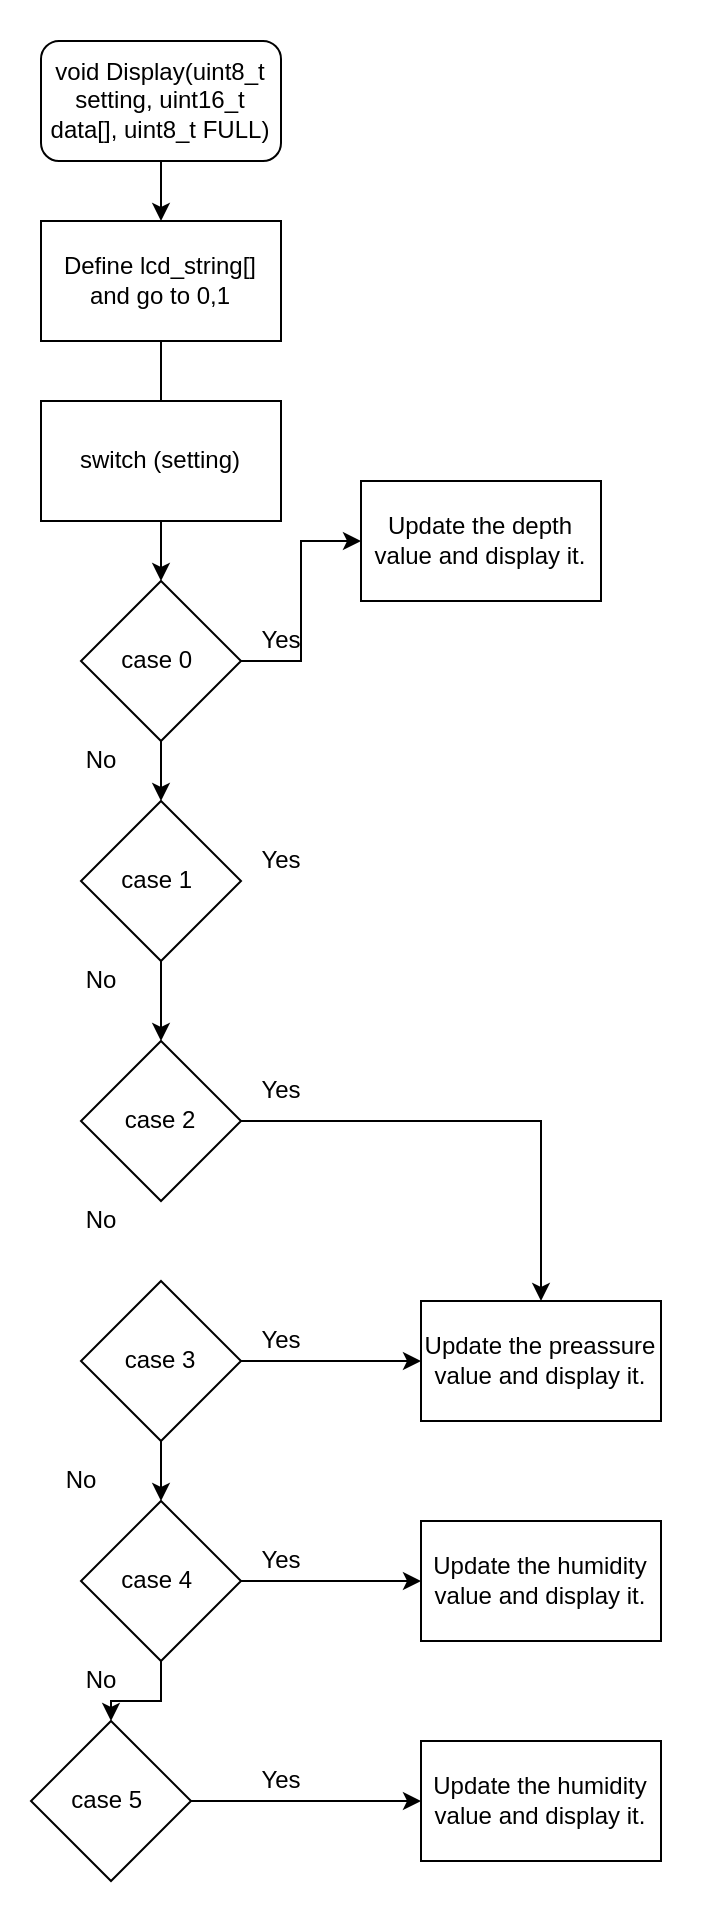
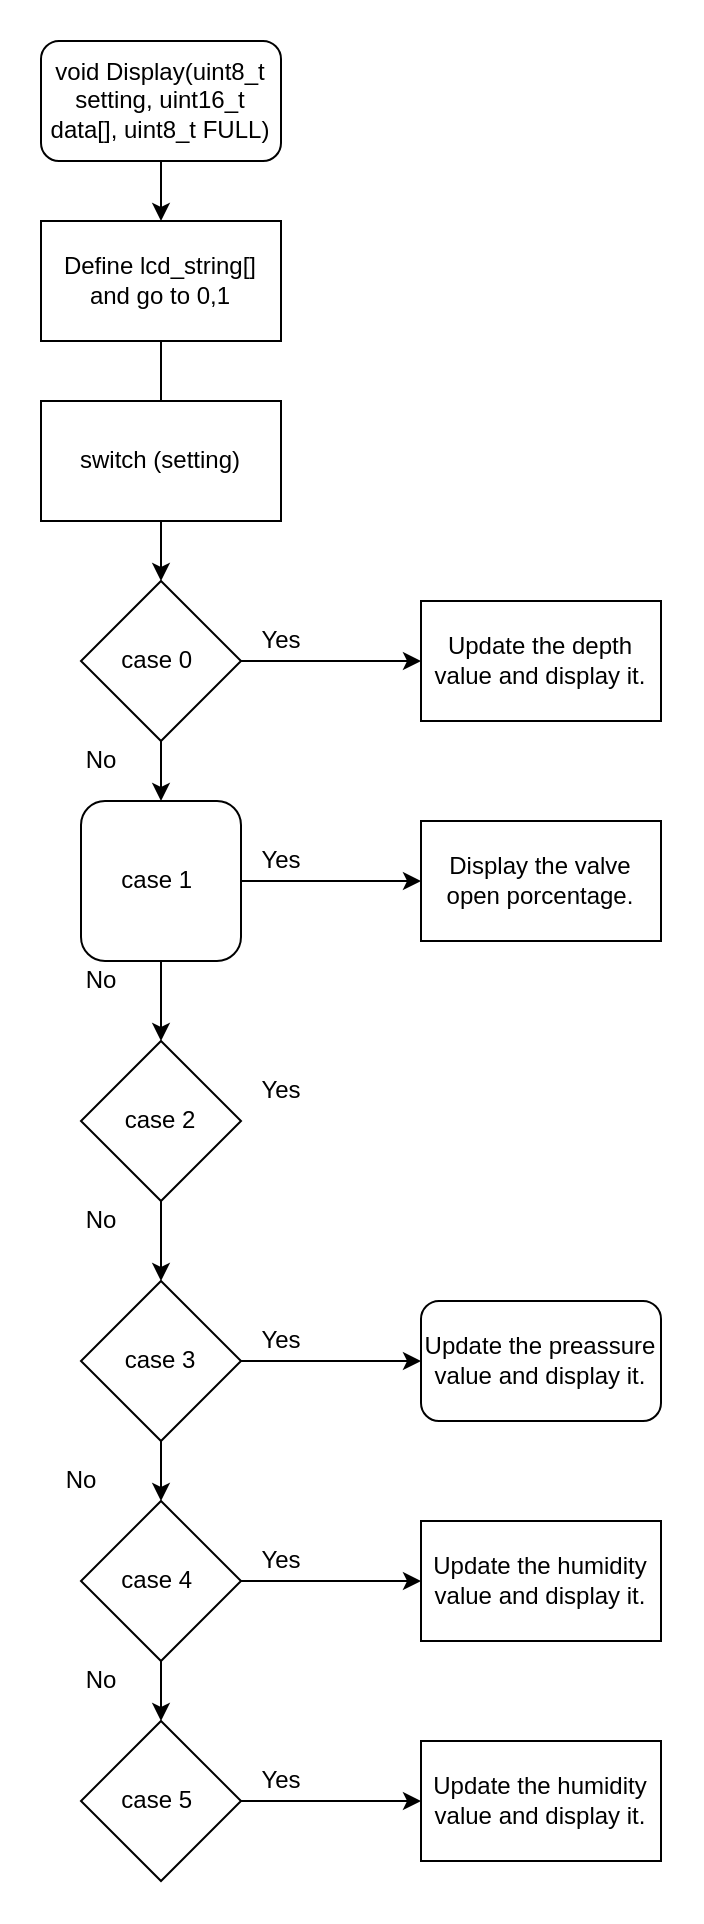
  <mxCell id="0" />
  <mxCell id="1" parent="0" />
  <mxCell id="2" value="" style="edgeStyle=orthogonalEdgeStyle;rounded=0;orthogonalLoop=1;jettySize=auto;html=1;" parent="1" source="3" target="5" edge="1"><mxGeometry relative="1" as="geometry" /></mxCell>
  <mxCell id="3" value="void Display(uint8_t setting, uint16_t data[], uint8_t FULL)" style="rounded=1;whiteSpace=wrap;html=1;" parent="1" vertex="1"><mxGeometry x="20" y="20" width="120" height="60" as="geometry" /></mxCell>
  <mxCell id="4" value="" style="edgeStyle=orthogonalEdgeStyle;rounded=0;orthogonalLoop=1;jettySize=auto;html=1;endArrow=none;" parent="1" source="5" target="10" edge="1"><mxGeometry relative="1" as="geometry" /></mxCell>
  <mxCell id="5" value="Define lcd_string[]&lt;br&gt;and go to 0,1" style="rounded=0;whiteSpace=wrap;html=1;" parent="1" vertex="1"><mxGeometry x="20" y="110" width="120" height="60" as="geometry" /></mxCell>
  <mxCell id="6" value="" style="edgeStyle=orthogonalEdgeStyle;rounded=0;orthogonalLoop=1;jettySize=auto;html=1;" parent="1" source="8" target="15" edge="1"><mxGeometry relative="1" as="geometry" /></mxCell>
  <mxCell id="7" value="" style="edgeStyle=orthogonalEdgeStyle;rounded=0;orthogonalLoop=1;jettySize=auto;html=1;" edge="1" parent="1" source="8" target="22"><mxGeometry relative="1" as="geometry" /></mxCell>
  <mxCell id="8" value="case 0&amp;nbsp;" style="rhombus;whiteSpace=wrap;html=1;" parent="1" vertex="1"><mxGeometry x="40" y="290" width="80" height="80" as="geometry" /></mxCell>
  <mxCell id="9" value="" style="edgeStyle=orthogonalEdgeStyle;rounded=0;orthogonalLoop=1;jettySize=auto;html=1;" parent="1" source="10" target="8" edge="1"><mxGeometry relative="1" as="geometry" /></mxCell>
  <mxCell id="10" value="&lt;span&gt;switch (setting)&lt;/span&gt;" style="rounded=0;whiteSpace=wrap;html=1;" parent="1" vertex="1"><mxGeometry x="20" y="200" width="120" height="60" as="geometry" /></mxCell>
- <mxCell id="11" value="" style="edgeStyle=orthogonalEdgeStyle;rounded=0;orthogonalLoop=1;jettySize=auto;html=1;" parent="1" source="12" target="24" edge="1"><mxGeometry relative="1" as="geometry" /></mxCell>
+ <mxCell id="11" value="" style="edgeStyle=orthogonalEdgeStyle;rounded=0;orthogonalLoop=1;jettySize=auto;html=1;" parent="1" source="12" target="18" edge="1"><mxGeometry relative="1" as="geometry" /></mxCell>
  <mxCell id="12" value="case 2" style="rhombus;whiteSpace=wrap;html=1;" parent="1" vertex="1"><mxGeometry x="40" y="520" width="80" height="80" as="geometry" /></mxCell>
  <mxCell id="13" style="edgeStyle=orthogonalEdgeStyle;rounded=0;orthogonalLoop=1;jettySize=auto;html=1;exitX=0.5;exitY=1;exitDx=0;exitDy=0;entryX=0.5;entryY=0;entryDx=0;entryDy=0;" parent="1" source="15" target="12" edge="1"><mxGeometry relative="1" as="geometry" /></mxCell>
- <mxCell id="15" value="case 1&amp;nbsp;" style="rhombus;whiteSpace=wrap;html=1;" parent="1" vertex="1"><mxGeometry x="40" y="400" width="80" height="80" as="geometry" /></mxCell>
+ <mxCell id="14" value="" style="edgeStyle=orthogonalEdgeStyle;rounded=0;orthogonalLoop=1;jettySize=auto;html=1;" edge="1" parent="1" source="15" target="23"><mxGeometry relative="1" as="geometry" /></mxCell>
+ <mxCell id="15" value="case 1&amp;nbsp;" style="whiteSpace=wrap;html=1;rounded=1;" parent="1" vertex="1"><mxGeometry x="40" y="400" width="80" height="80" as="geometry" /></mxCell>
  <mxCell id="16" value="" style="edgeStyle=orthogonalEdgeStyle;rounded=0;orthogonalLoop=1;jettySize=auto;html=1;" parent="1" source="18" target="21" edge="1"><mxGeometry relative="1" as="geometry" /></mxCell>
  <mxCell id="17" value="" style="edgeStyle=orthogonalEdgeStyle;rounded=0;orthogonalLoop=1;jettySize=auto;html=1;" edge="1" parent="1" source="18" target="24"><mxGeometry relative="1" as="geometry" /></mxCell>
  <mxCell id="18" value="case 3" style="rhombus;whiteSpace=wrap;html=1;" parent="1" vertex="1"><mxGeometry x="40" y="640" width="80" height="80" as="geometry" /></mxCell>
  <mxCell id="19" value="" style="edgeStyle=orthogonalEdgeStyle;rounded=0;orthogonalLoop=1;jettySize=auto;html=1;" edge="1" parent="1" source="21" target="25"><mxGeometry relative="1" as="geometry" /></mxCell>
  <mxCell id="20" value="" style="edgeStyle=orthogonalEdgeStyle;rounded=0;orthogonalLoop=1;jettySize=auto;html=1;" edge="1" parent="1" source="21" target="32"><mxGeometry relative="1" as="geometry" /></mxCell>
  <mxCell id="21" value="case 4&amp;nbsp;" style="rhombus;whiteSpace=wrap;html=1;" parent="1" vertex="1"><mxGeometry x="40" y="750" width="80" height="80" as="geometry" /></mxCell>
- <mxCell id="22" value="Update the depth value and display it." style="rounded=0;whiteSpace=wrap;html=1;" vertex="1" parent="1"><mxGeometry x="180" y="240" width="120" height="60" as="geometry" /></mxCell>
- <mxCell id="24" value="Update the preassure value and display it." style="rounded=0;whiteSpace=wrap;html=1;" vertex="1" parent="1"><mxGeometry x="210" y="650" width="120" height="60" as="geometry" /></mxCell>
+ <mxCell id="22" value="Update the depth value and display it." style="rounded=0;whiteSpace=wrap;html=1;" vertex="1" parent="1"><mxGeometry x="210" y="300" width="120" height="60" as="geometry" /></mxCell>
+ <mxCell id="23" value="Display the valve open porcentage." style="rounded=0;whiteSpace=wrap;html=1;" vertex="1" parent="1"><mxGeometry x="210" y="410" width="120" height="60" as="geometry" /></mxCell>
+ <mxCell id="24" value="Update the preassure value and display it." style="whiteSpace=wrap;html=1;rounded=1;" vertex="1" parent="1"><mxGeometry x="210" y="650" width="120" height="60" as="geometry" /></mxCell>
  <mxCell id="25" value="Update the humidity value and display it." style="rounded=0;whiteSpace=wrap;html=1;" vertex="1" parent="1"><mxGeometry x="210" y="760" width="120" height="60" as="geometry" /></mxCell>
  <mxCell id="26" value="Yes" style="text;html=1;align=center;verticalAlign=middle;resizable=0;points=[];autosize=1;strokeColor=none;fillColor=none;" vertex="1" parent="1"><mxGeometry x="120" y="310" width="40" height="20" as="geometry" /></mxCell>
  <mxCell id="27" value="Yes" style="text;html=1;align=center;verticalAlign=middle;resizable=0;points=[];autosize=1;strokeColor=none;fillColor=none;" vertex="1" parent="1"><mxGeometry x="120" y="420" width="40" height="20" as="geometry" /></mxCell>
  <mxCell id="28" value="Yes" style="text;html=1;align=center;verticalAlign=middle;resizable=0;points=[];autosize=1;strokeColor=none;fillColor=none;" vertex="1" parent="1"><mxGeometry x="120" y="535" width="40" height="20" as="geometry" /></mxCell>
  <mxCell id="29" value="Yes" style="text;html=1;align=center;verticalAlign=middle;resizable=0;points=[];autosize=1;strokeColor=none;fillColor=none;" vertex="1" parent="1"><mxGeometry x="120" y="660" width="40" height="20" as="geometry" /></mxCell>
  <mxCell id="30" value="Yes" style="text;html=1;align=center;verticalAlign=middle;resizable=0;points=[];autosize=1;strokeColor=none;fillColor=none;" vertex="1" parent="1"><mxGeometry x="120" y="770" width="40" height="20" as="geometry" /></mxCell>
  <mxCell id="31" value="" style="edgeStyle=orthogonalEdgeStyle;rounded=0;orthogonalLoop=1;jettySize=auto;html=1;" edge="1" parent="1" source="32" target="33"><mxGeometry relative="1" as="geometry" /></mxCell>
- <mxCell id="32" value="case 5&amp;nbsp;" style="rhombus;whiteSpace=wrap;html=1;" vertex="1" parent="1"><mxGeometry x="15" y="860" width="80" height="80" as="geometry" /></mxCell>
+ <mxCell id="32" value="case 5&amp;nbsp;" style="rhombus;whiteSpace=wrap;html=1;" vertex="1" parent="1"><mxGeometry x="40" y="860" width="80" height="80" as="geometry" /></mxCell>
  <mxCell id="33" value="Update the humidity value and display it." style="rounded=0;whiteSpace=wrap;html=1;" vertex="1" parent="1"><mxGeometry x="210" y="870" width="120" height="60" as="geometry" /></mxCell>
  <mxCell id="34" value="Yes" style="text;html=1;align=center;verticalAlign=middle;resizable=0;points=[];autosize=1;strokeColor=none;fillColor=none;" vertex="1" parent="1"><mxGeometry x="120" y="880" width="40" height="20" as="geometry" /></mxCell>
  <mxCell id="35" value="No" style="text;html=1;align=center;verticalAlign=middle;resizable=0;points=[];autosize=1;strokeColor=none;fillColor=none;" vertex="1" parent="1"><mxGeometry x="35" y="600" width="30" height="20" as="geometry" /></mxCell>
  <mxCell id="36" value="No" style="text;html=1;align=center;verticalAlign=middle;resizable=0;points=[];autosize=1;strokeColor=none;fillColor=none;" vertex="1" parent="1"><mxGeometry x="25" y="730" width="30" height="20" as="geometry" /></mxCell>
  <mxCell id="37" value="No" style="text;html=1;align=center;verticalAlign=middle;resizable=0;points=[];autosize=1;strokeColor=none;fillColor=none;" vertex="1" parent="1"><mxGeometry x="35" y="830" width="30" height="20" as="geometry" /></mxCell>
  <mxCell id="38" value="No" style="text;html=1;align=center;verticalAlign=middle;resizable=0;points=[];autosize=1;strokeColor=none;fillColor=none;" vertex="1" parent="1"><mxGeometry x="35" y="480" width="30" height="20" as="geometry" /></mxCell>
  <mxCell id="39" value="No" style="text;html=1;align=center;verticalAlign=middle;resizable=0;points=[];autosize=1;strokeColor=none;fillColor=none;" vertex="1" parent="1"><mxGeometry x="35" y="370" width="30" height="20" as="geometry" /></mxCell>
